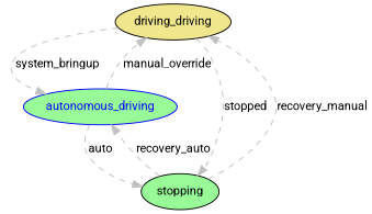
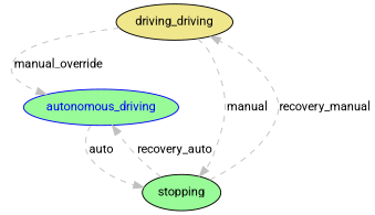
  digraph {
    bgcolor=white
    fontname=Roboto
    node [color=black fillcolor=palegreen fontname=Roboto fontsize=12 shape=ellipse style=filled]
    edge [color=gray fontcolor=black fontname=Roboto fontsize=12 style=dashed]
    n1 [fillcolor=khaki label=driving_driving]
    n2 [color=blue fontcolor=blue label=autonomous_driving]
    n3 [label=stopping]
-   n1 -> n2 [label=system_bringup]
-   n1 -> n3 [label=stopped]
-   n2 -> n1 [label=manual_override]
+   n1 -> n2 [label=manual_override]
+   n1 -> n3 [label=manual]
    n2 -> n3 [label=auto]
    n3 -> n1 [label=recovery_manual]
    n3 -> n2 [label=recovery_auto]
  }
